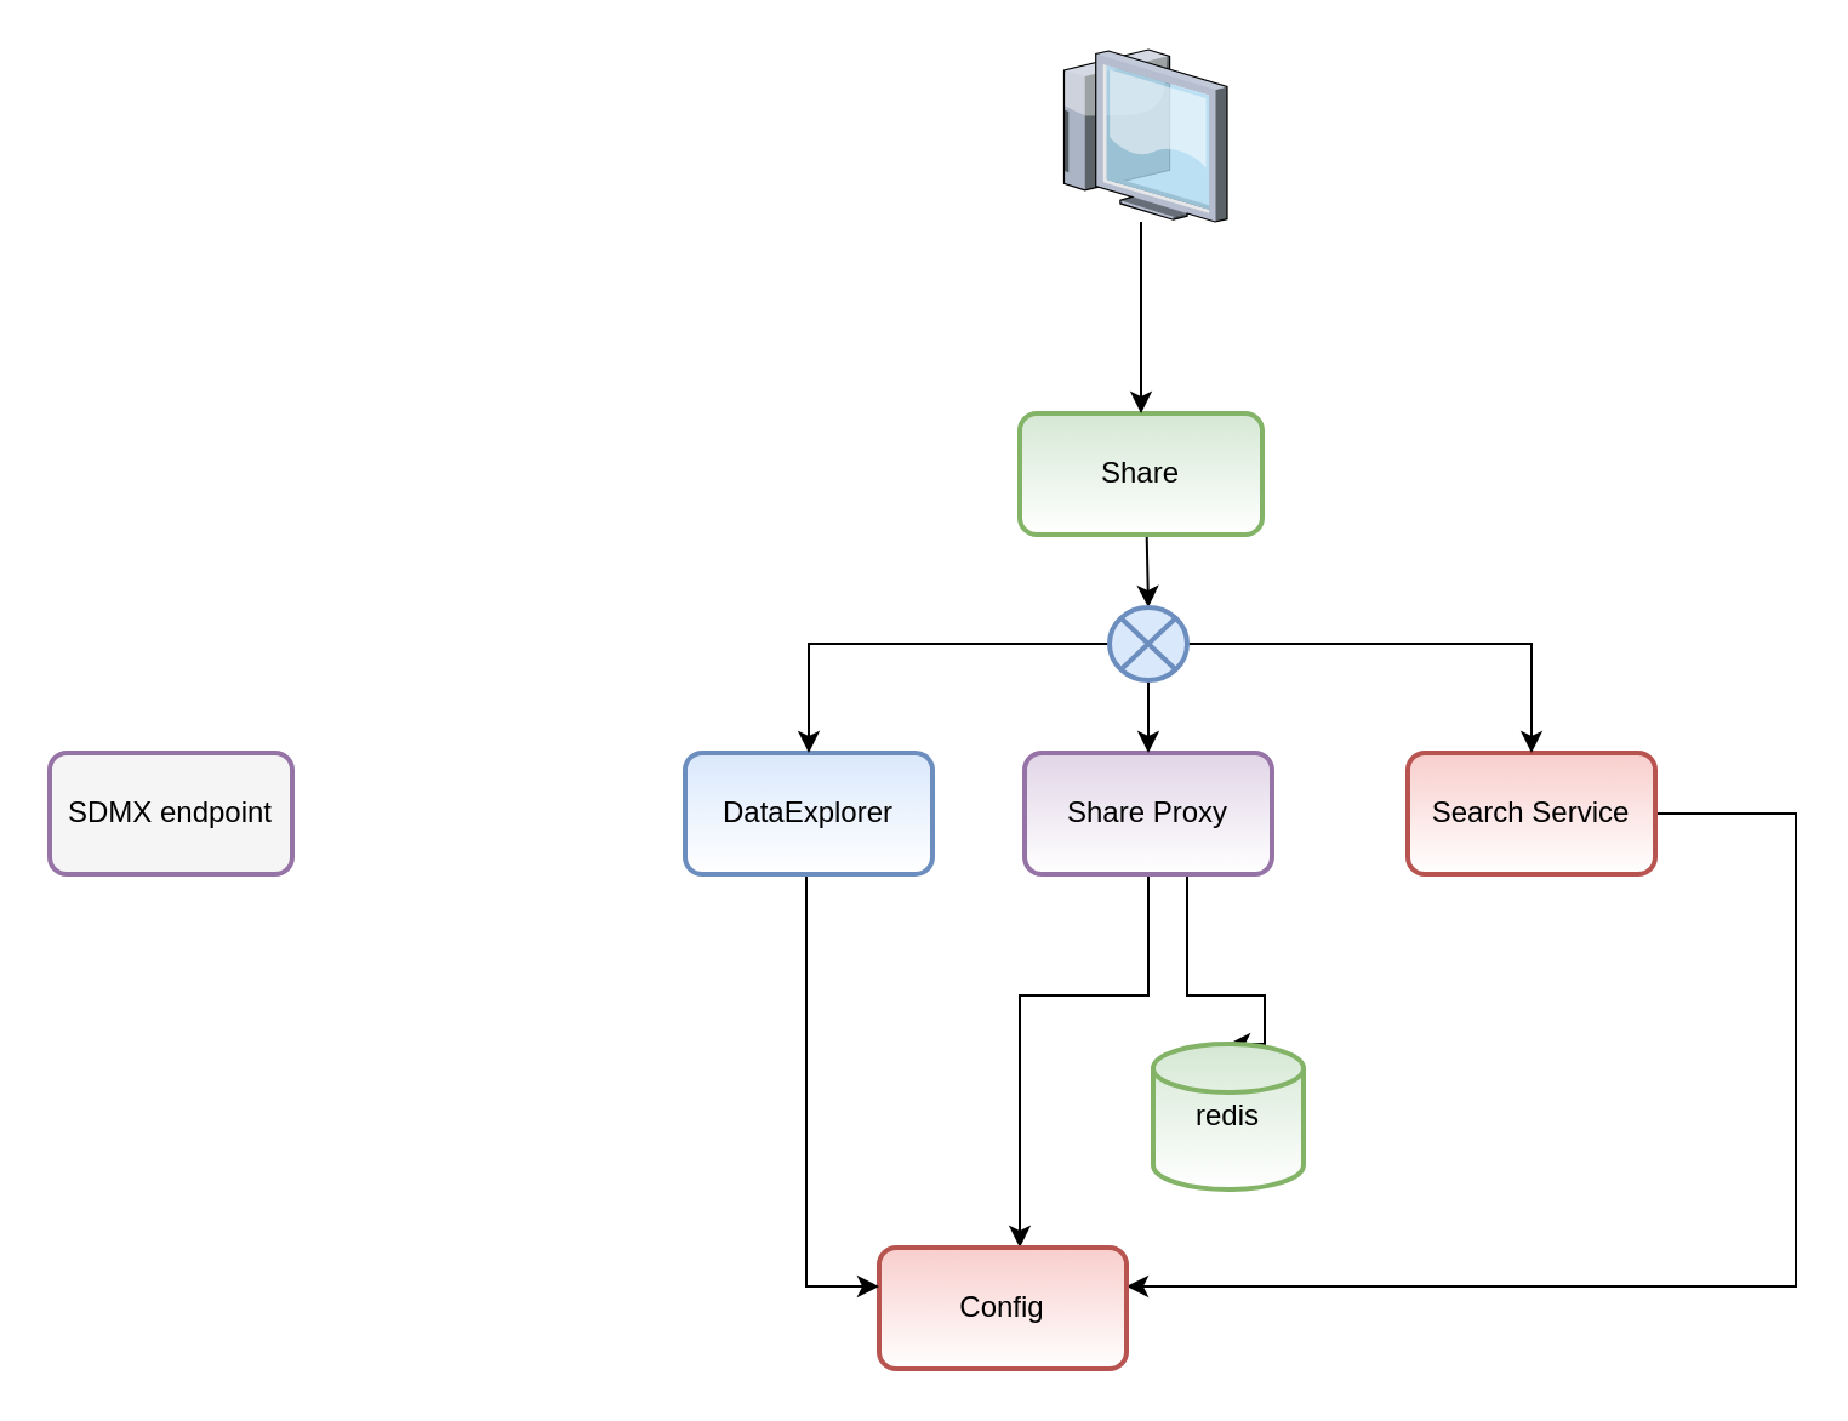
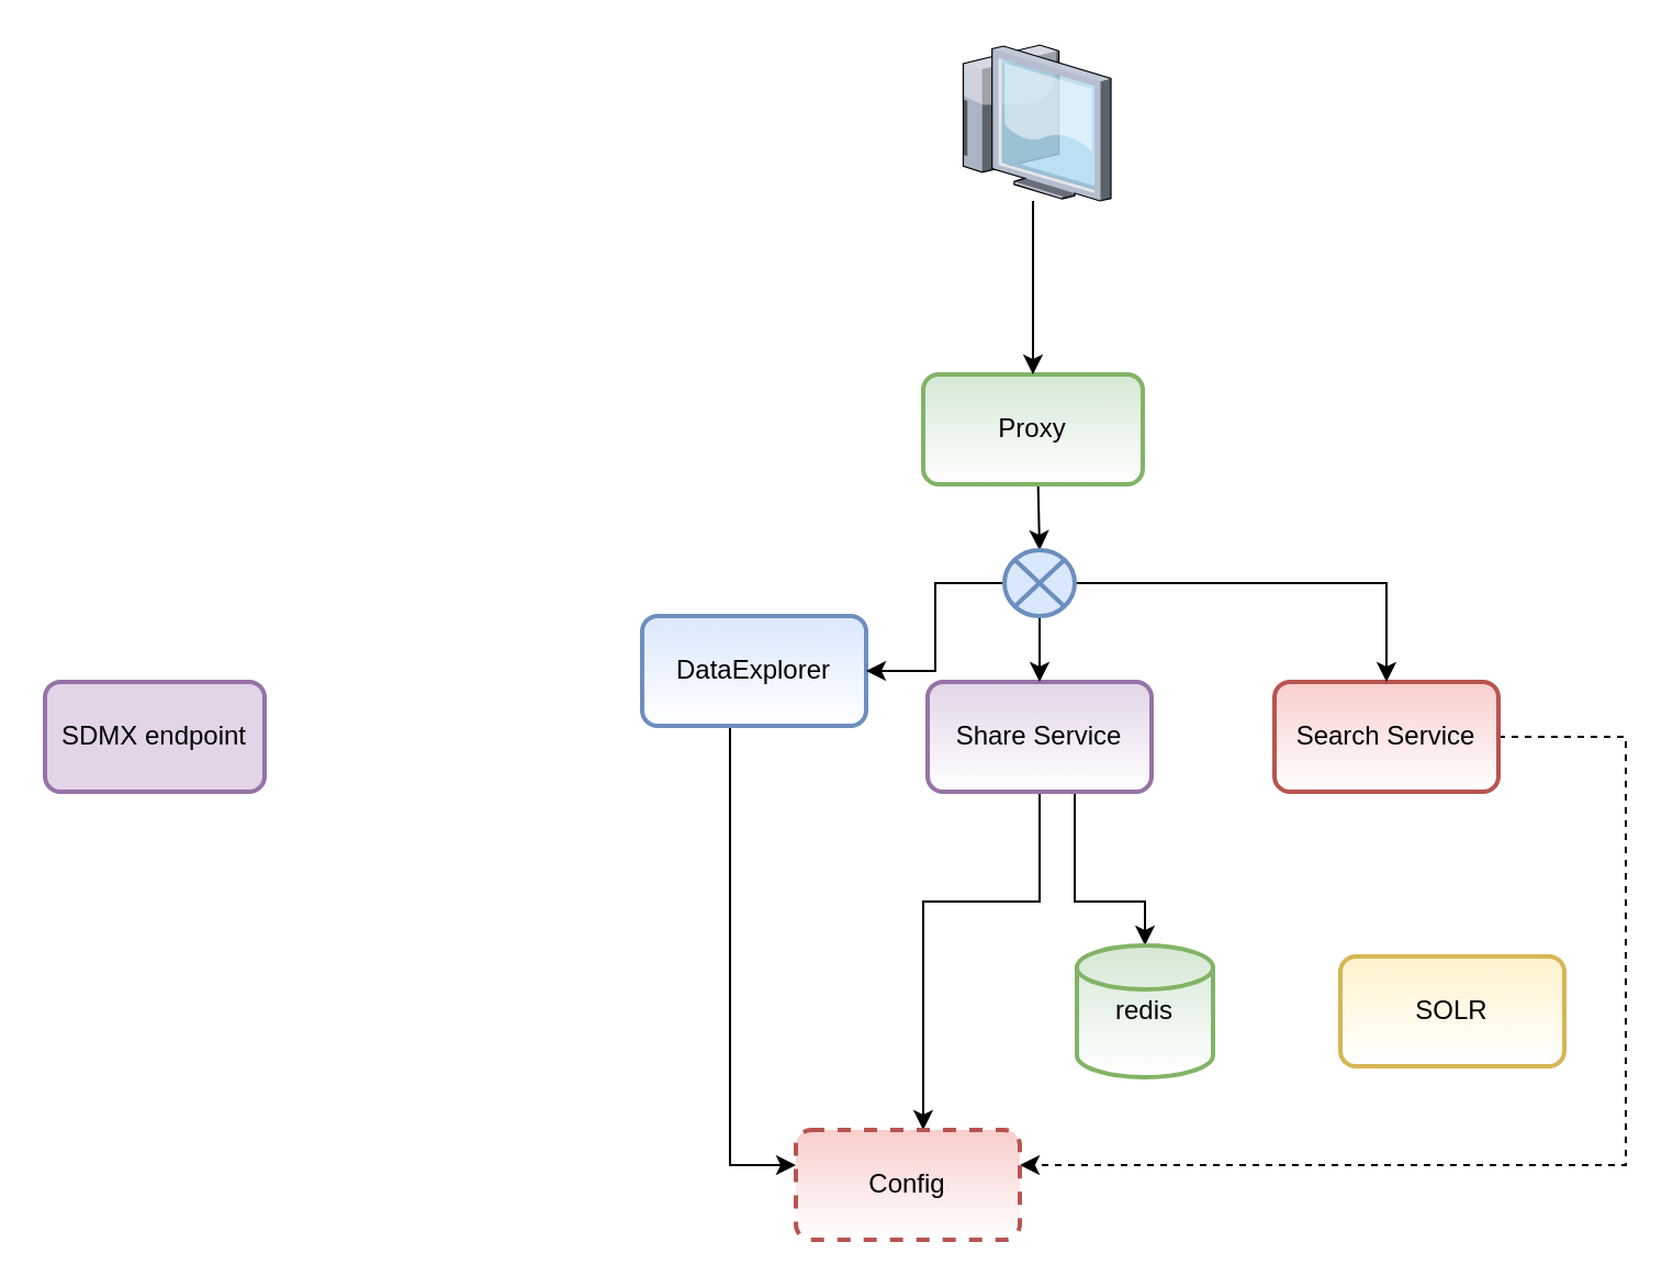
  <mxCell id="0" />
  <mxCell id="1" parent="0" />
  <mxCell id="2" value="" style="edgeStyle=orthogonalEdgeStyle;rounded=0;orthogonalLoop=1;jettySize=auto;html=1;" edge="1" parent="1" target="16"><mxGeometry relative="1" as="geometry"><mxPoint x="472.333" y="220" as="sourcePoint" /></mxGeometry></mxCell>
- <mxCell id="3" value="Share&lt;br&gt;" style="rounded=1;whiteSpace=wrap;html=1;absoluteArcSize=1;arcSize=14;strokeWidth=2;fillColor=#d5e8d4;strokeColor=#82b366;gradientColor=#ffffff;" vertex="1" parent="1"><mxGeometry x="420" y="170" width="100" height="50" as="geometry" /></mxCell>
- <mxCell id="4" value="SDMX endpoint&lt;br&gt;" style="rounded=1;whiteSpace=wrap;html=1;absoluteArcSize=1;arcSize=14;strokeWidth=2;fillColor=#f5f5f5;strokeColor=#9673a6;" vertex="1" parent="1"><mxGeometry x="20" y="310" width="100" height="50" as="geometry" /></mxCell>
- <mxCell id="5" value="" style="edgeStyle=orthogonalEdgeStyle;rounded=0;orthogonalLoop=1;jettySize=auto;html=1;" edge="1" parent="1" source="6" target="10"><mxGeometry relative="1" as="geometry"><Array as="points"><mxPoint x="740" y="335" /><mxPoint x="740" y="530" /></Array></mxGeometry></mxCell>
+ <mxCell id="3" value="Proxy&lt;br&gt;" style="rounded=1;whiteSpace=wrap;html=1;absoluteArcSize=1;arcSize=14;strokeWidth=2;fillColor=#d5e8d4;strokeColor=#82b366;gradientColor=#ffffff;" vertex="1" parent="1"><mxGeometry x="420" y="170" width="100" height="50" as="geometry" /></mxCell>
+ <mxCell id="4" value="SDMX endpoint&lt;br&gt;" style="rounded=1;whiteSpace=wrap;html=1;absoluteArcSize=1;arcSize=14;strokeWidth=2;fillColor=#e1d5e7;strokeColor=#9673a6;" vertex="1" parent="1"><mxGeometry x="20" y="310" width="100" height="50" as="geometry" /></mxCell>
+ <mxCell id="5" value="" style="edgeStyle=orthogonalEdgeStyle;rounded=0;orthogonalLoop=1;jettySize=auto;html=1;dashed=1;" edge="1" parent="1" source="6" target="10"><mxGeometry relative="1" as="geometry"><Array as="points"><mxPoint x="740" y="335" /><mxPoint x="740" y="530" /></Array></mxGeometry></mxCell>
  <mxCell id="6" value="Search Service&lt;br&gt;" style="rounded=1;whiteSpace=wrap;html=1;absoluteArcSize=1;arcSize=14;strokeWidth=2;fillColor=#f8cecc;strokeColor=#b85450;gradientColor=#ffffff;" vertex="1" parent="1"><mxGeometry x="580" y="310" width="102" height="50" as="geometry" /></mxCell>
  <mxCell id="7" value="" style="edgeStyle=orthogonalEdgeStyle;rounded=0;orthogonalLoop=1;jettySize=auto;html=1;" edge="1" parent="1" source="9" target="10"><mxGeometry relative="1" as="geometry"><Array as="points"><mxPoint x="473" y="410" /><mxPoint x="420" y="410" /></Array></mxGeometry></mxCell>
  <mxCell id="8" value="" style="edgeStyle=orthogonalEdgeStyle;rounded=0;orthogonalLoop=1;jettySize=auto;html=1;entryX=0.5;entryY=0;entryDx=0;entryDy=0;entryPerimeter=0;" edge="1" parent="1" source="9" target="17"><mxGeometry relative="1" as="geometry"><mxPoint x="663" y="395" as="targetPoint" /><Array as="points"><mxPoint x="489" y="410" /><mxPoint x="521" y="410" /></Array></mxGeometry></mxCell>
- <mxCell id="9" value="Share Proxy&lt;br&gt;" style="rounded=1;whiteSpace=wrap;html=1;absoluteArcSize=1;arcSize=14;strokeWidth=2;fillColor=#e1d5e7;strokeColor=#9673a6;gradientColor=#ffffff;" vertex="1" parent="1"><mxGeometry x="422" y="310" width="102" height="50" as="geometry" /></mxCell>
- <mxCell id="10" value="Config&lt;br&gt;" style="rounded=1;whiteSpace=wrap;html=1;absoluteArcSize=1;arcSize=14;strokeWidth=2;fillColor=#f8cecc;strokeColor=#b85450;gradientColor=#ffffff;" vertex="1" parent="1"><mxGeometry x="362" y="514" width="102" height="50" as="geometry" /></mxCell>
+ <mxCell id="9" value="Share Service&lt;br&gt;" style="rounded=1;whiteSpace=wrap;html=1;absoluteArcSize=1;arcSize=14;strokeWidth=2;fillColor=#e1d5e7;strokeColor=#9673a6;gradientColor=#ffffff;" vertex="1" parent="1"><mxGeometry x="422" y="310" width="102" height="50" as="geometry" /></mxCell>
+ <mxCell id="10" value="Config&lt;br&gt;" style="rounded=1;whiteSpace=wrap;html=1;absoluteArcSize=1;arcSize=14;strokeWidth=2;fillColor=#f8cecc;strokeColor=#b85450;gradientColor=#ffffff;dashed=1;" vertex="1" parent="1"><mxGeometry x="362" y="514" width="102" height="50" as="geometry" /></mxCell>
  <mxCell id="11" value="" style="edgeStyle=orthogonalEdgeStyle;rounded=0;orthogonalLoop=1;jettySize=auto;html=1;" edge="1" parent="1" source="12" target="10"><mxGeometry relative="1" as="geometry"><Array as="points"><mxPoint x="332" y="530" /></Array></mxGeometry></mxCell>
- <mxCell id="12" value="DataExplorer&lt;br&gt;" style="rounded=1;whiteSpace=wrap;html=1;absoluteArcSize=1;arcSize=14;strokeWidth=2;fillColor=#dae8fc;strokeColor=#6c8ebf;gradientColor=#ffffff;" vertex="1" parent="1"><mxGeometry x="282" y="310" width="102" height="50" as="geometry" /></mxCell>
+ <mxCell id="12" value="DataExplorer&lt;br&gt;" style="rounded=1;whiteSpace=wrap;html=1;absoluteArcSize=1;arcSize=14;strokeWidth=2;fillColor=#dae8fc;strokeColor=#6c8ebf;gradientColor=#ffffff;" vertex="1" parent="1"><mxGeometry x="292" y="280" width="102" height="50" as="geometry" /></mxCell>
  <mxCell id="13" value="" style="edgeStyle=orthogonalEdgeStyle;rounded=0;orthogonalLoop=1;jettySize=auto;html=1;" edge="1" parent="1" source="16" target="6"><mxGeometry relative="1" as="geometry" /></mxCell>
  <mxCell id="14" value="" style="edgeStyle=orthogonalEdgeStyle;rounded=0;orthogonalLoop=1;jettySize=auto;html=1;" edge="1" parent="1" source="16" target="12"><mxGeometry relative="1" as="geometry" /></mxCell>
  <mxCell id="15" value="" style="edgeStyle=orthogonalEdgeStyle;rounded=0;orthogonalLoop=1;jettySize=auto;html=1;" edge="1" parent="1" source="16" target="9"><mxGeometry relative="1" as="geometry" /></mxCell>
  <mxCell id="16" value="" style="verticalLabelPosition=bottom;verticalAlign=top;html=1;strokeWidth=2;shape=mxgraph.flowchart.or;fillColor=#dae8fc;strokeColor=#6c8ebf;" vertex="1" parent="1"><mxGeometry x="457" y="250" width="32" height="30" as="geometry" /></mxCell>
- <mxCell id="17" value="redis&lt;br&gt;" style="strokeWidth=2;html=1;shape=mxgraph.flowchart.database;whiteSpace=wrap;fillColor=#d5e8d4;strokeColor=#82b366;gradientColor=#ffffff;" vertex="1" parent="1"><mxGeometry x="475" y="430" width="62" height="60" as="geometry" /></mxCell>
+ <mxCell id="17" value="redis&lt;br&gt;" style="strokeWidth=2;html=1;shape=mxgraph.flowchart.database;whiteSpace=wrap;fillColor=#d5e8d4;strokeColor=#82b366;gradientColor=#ffffff;" vertex="1" parent="1"><mxGeometry x="490" y="430" width="62" height="60" as="geometry" /></mxCell>
+ <mxCell id="18" value="SOLR&lt;br&gt;" style="rounded=1;whiteSpace=wrap;html=1;absoluteArcSize=1;arcSize=14;strokeWidth=2;fillColor=#fff2cc;strokeColor=#d6b656;gradientColor=#ffffff;" vertex="1" parent="1"><mxGeometry x="610" y="435" width="102" height="50" as="geometry" /></mxCell>
  <mxCell id="19" value="" style="edgeStyle=orthogonalEdgeStyle;rounded=0;orthogonalLoop=1;jettySize=auto;html=1;" edge="1" parent="1" source="20" target="3"><mxGeometry relative="1" as="geometry" /></mxCell>
  <mxCell id="20" value="" style="verticalLabelPosition=bottom;aspect=fixed;html=1;verticalAlign=top;strokeColor=none;align=center;outlineConnect=0;shape=mxgraph.citrix.thin_client;" vertex="1" parent="1"><mxGeometry x="434.5" y="20" width="71" height="71" as="geometry" /></mxCell>
